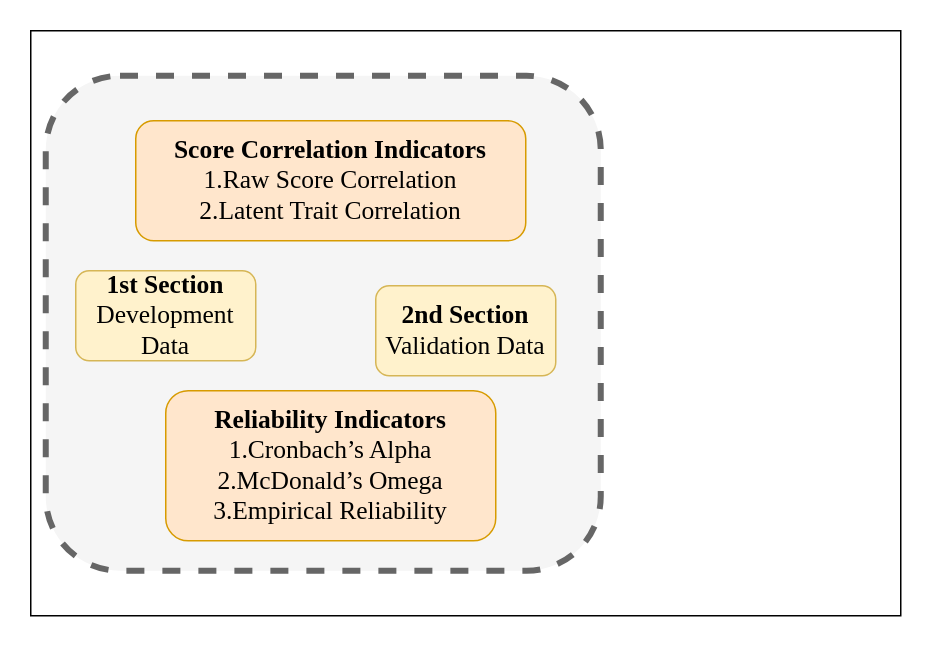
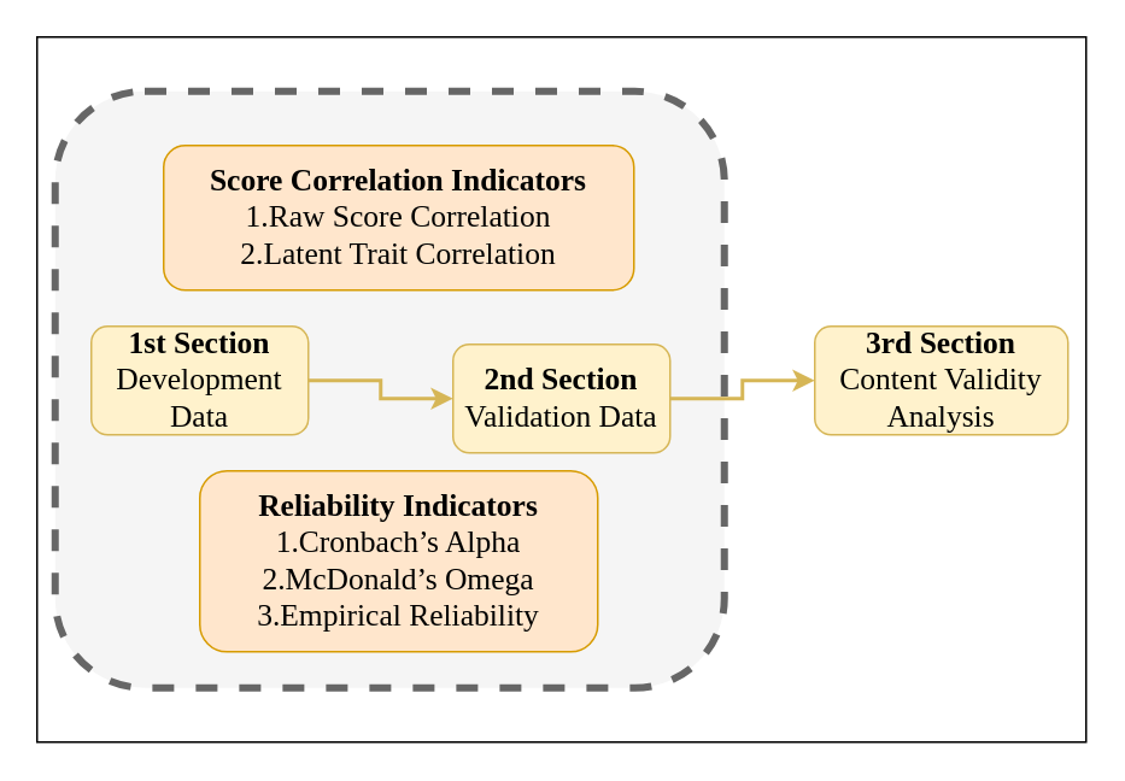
  <mxCell id="0" />
  <mxCell id="1" parent="0" />
  <mxCell id="2" value="" style="rounded=0;whiteSpace=wrap;html=1;strokeWidth=1;" vertex="1" parent="1"><mxGeometry x="20" y="20" width="580" height="390" as="geometry" /></mxCell>
  <mxCell id="3" value="" style="rounded=1;whiteSpace=wrap;html=1;dashed=1;strokeWidth=4;strokeColor=#666666;fillColor=#f5f5f5;fontColor=#333333;fontSize=17;" parent="1" vertex="1"><mxGeometry x="30" y="50" width="370" height="330" as="geometry" /></mxCell>
  <mxCell id="4" value="&lt;div style=&quot;font-size: 17px;&quot;&gt;&lt;br style=&quot;font-size: 17px;&quot;&gt;&lt;/div&gt;&lt;span lang=&quot;EN-US&quot; style=&quot;font-family: &amp;quot;Times New Roman&amp;quot;, serif; font-size: 17px;&quot;&gt;&lt;div style=&quot;font-size: 17px;&quot;&gt;&lt;span style=&quot;background-color: initial; font-size: 17px;&quot;&gt;&lt;b style=&quot;font-size: 17px;&quot;&gt;&lt;font style=&quot;font-size: 17px;&quot;&gt;Score Correlation Indicators&lt;/font&gt;&lt;/b&gt;&lt;/span&gt;&lt;/div&gt;&lt;/span&gt;&lt;div style=&quot;font-size: 17px;&quot;&gt;&lt;font face=&quot;Times New Roman, serif&quot; style=&quot;font-size: 17px;&quot;&gt;&lt;span style=&quot;font-size: 17px;&quot;&gt;1.Raw Score Correlation&lt;/span&gt;&lt;/font&gt;&lt;/div&gt;&lt;div style=&quot;font-size: 17px;&quot;&gt;&lt;div style=&quot;font-size: 17px;&quot;&gt;&lt;span style=&quot;font-size: 17px; font-family: &amp;quot;Times New Roman&amp;quot;, serif; background-color: initial;&quot;&gt;2.Latent Trait Correlation&lt;/span&gt;&lt;/div&gt;&lt;div style=&quot;font-size: 17px;&quot;&gt;&lt;br style=&quot;font-size: 17px;&quot;&gt;&lt;/div&gt;&lt;/div&gt;" style="rounded=1;whiteSpace=wrap;html=1;align=center;fillColor=#ffe6cc;strokeColor=#d79b00;fontSize=17;" parent="1" vertex="1"><mxGeometry x="90" y="80" width="260" height="80" as="geometry" /></mxCell>
+ <mxCell id="5" value="" style="edgeStyle=orthogonalEdgeStyle;rounded=0;orthogonalLoop=1;jettySize=auto;html=1;fontFamily=Times New Roman;fontSize=17;fillColor=#fff2cc;strokeColor=#d6b656;strokeWidth=2;" parent="1" source="6" target="8" edge="1"><mxGeometry relative="1" as="geometry" /></mxCell>
  <mxCell id="6" value="&lt;div style=&quot;font-size: 17px;&quot;&gt;&lt;b style=&quot;font-size: 17px;&quot;&gt;1st Section&lt;/b&gt;&lt;/div&gt;Development Data" style="rounded=1;whiteSpace=wrap;html=1;fontFamily=Times New Roman;fontSize=17;fillColor=#fff2cc;strokeColor=#d6b656;" parent="1" vertex="1"><mxGeometry x="50" y="180" width="120" height="60" as="geometry" /></mxCell>
+ <mxCell id="7" value="" style="edgeStyle=orthogonalEdgeStyle;rounded=0;orthogonalLoop=1;jettySize=auto;html=1;fontFamily=Times New Roman;fontSize=17;fillColor=#fff2cc;strokeColor=#d6b656;strokeWidth=2;" parent="1" source="8" target="9" edge="1"><mxGeometry relative="1" as="geometry" /></mxCell>
  <mxCell id="8" value="&lt;b style=&quot;font-size: 17px;&quot;&gt;2nd Section&lt;/b&gt;&lt;br style=&quot;font-size: 17px;&quot;&gt;Validation Data" style="whiteSpace=wrap;html=1;rounded=1;fontFamily=Times New Roman;fontSize=17;fillColor=#fff2cc;strokeColor=#d6b656;" parent="1" vertex="1"><mxGeometry x="250" y="190" width="120" height="60" as="geometry" /></mxCell>
+ <mxCell id="9" value="&lt;div style=&quot;font-size: 17px;&quot;&gt;&lt;b style=&quot;font-size: 17px;&quot;&gt;3rd Section&lt;/b&gt;&lt;/div&gt;Content Validity Analysis" style="whiteSpace=wrap;html=1;rounded=1;fontFamily=Times New Roman;fontSize=17;fillColor=#fff2cc;strokeColor=#d6b656;" parent="1" vertex="1"><mxGeometry x="450" y="180" width="140" height="60" as="geometry" /></mxCell>
  <mxCell id="10" value="&lt;b style=&quot;font-size: 17px;&quot;&gt;Reliability Indicators&lt;/b&gt;&lt;br style=&quot;font-size: 17px;&quot;&gt;1.&lt;span style=&quot;background-color: initial; font-size: 17px;&quot;&gt;Cronbach’s Alpha&lt;/span&gt;&lt;div style=&quot;font-size: 17px;&quot;&gt;&lt;span lang=&quot;EN-US&quot; style=&quot;font-size: 17px;&quot;&gt;2.McDonald’s Omega&lt;/span&gt;&lt;/div&gt;&lt;div style=&quot;font-size: 17px;&quot;&gt;&lt;font style=&quot;font-size: 17px;&quot;&gt;&lt;span style=&quot;font-size: 17px;&quot;&gt;3.Empirical Reliability&lt;/span&gt;&lt;/font&gt;&lt;/div&gt;" style="rounded=1;whiteSpace=wrap;html=1;fontSize=17;fontFamily=Times New Roman;fillColor=#ffe6cc;strokeColor=#d79b00;" parent="1" vertex="1"><mxGeometry x="110" y="260" width="220" height="100" as="geometry" /></mxCell>
